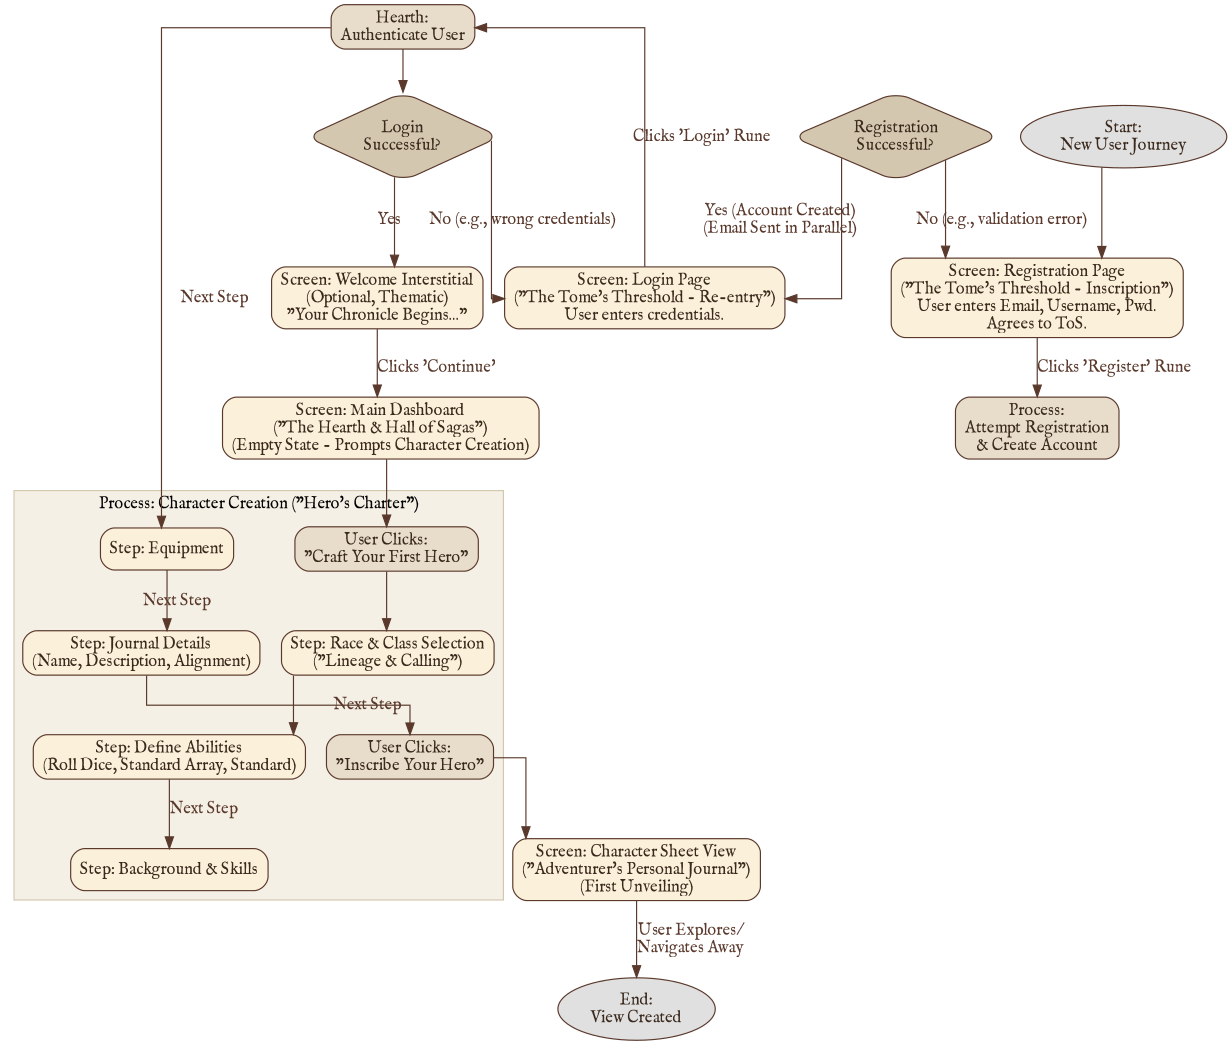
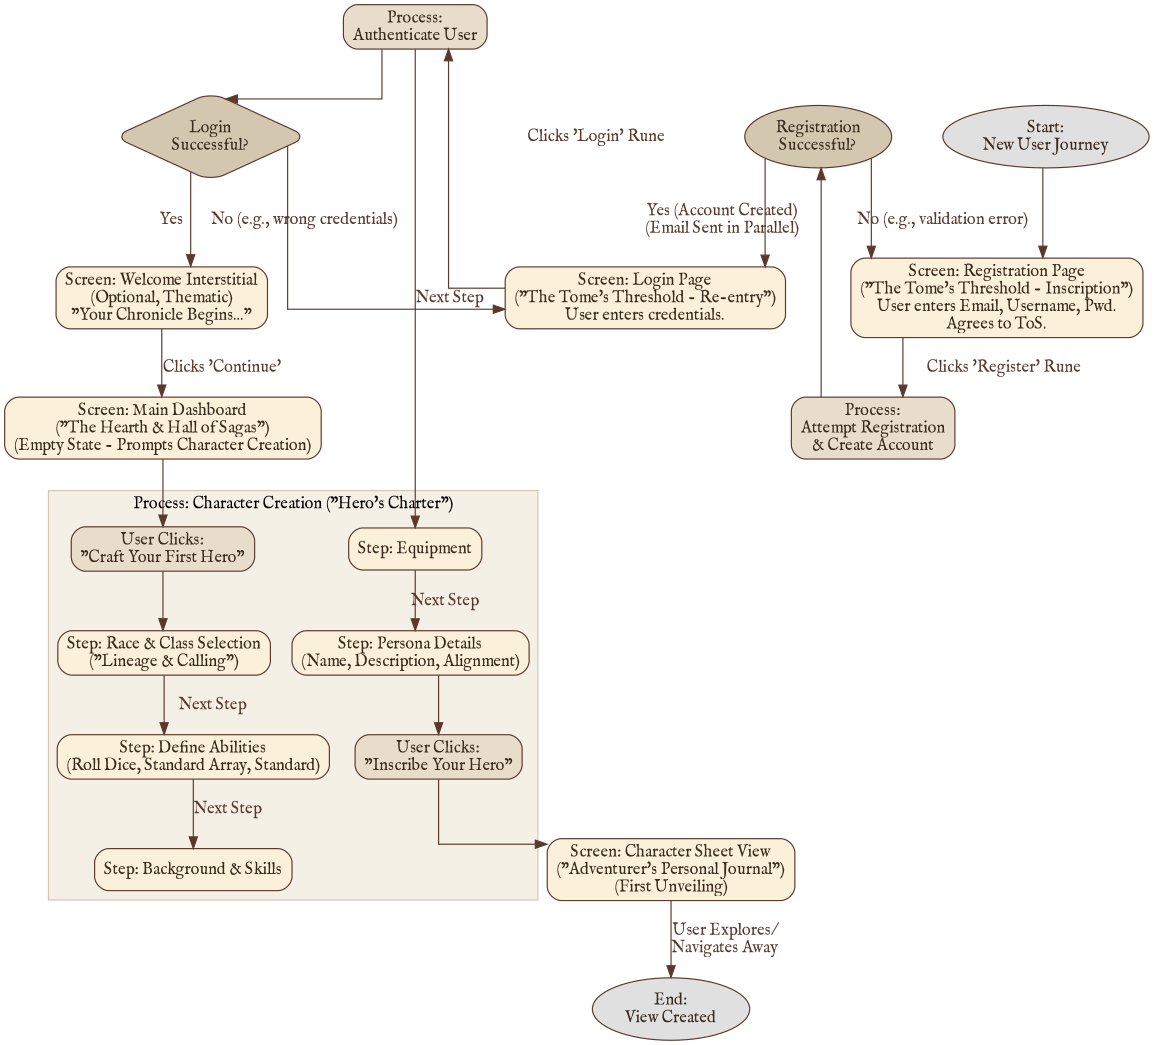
  digraph {
    rankdir=TB
    splines=ortho
    node [color="#5a392c" fillcolor="#FBF0D9" fontcolor="#3a291c" fontname="IM Fell English" shape=box style="rounded,filled"]
    edge [color="#5a392c" fontcolor="#5a392c" fontname="IM Fell English"]
    n1 [fillcolor="#E8DDCB" label="User Clicks:\n\"Craft Your First Hero\"" shape=rectangle]
    n2 [label="Step: Race & Class Selection\n(\"Lineage & Calling\")"]
    n3 [label="Step: Define Abilities\n(Roll Dice, Standard Array, Standard)"]
    n4 [label="Step: Background & Skills"]
    n5 [label="Step: Equipment"]
-   n6 [label="Step: Journal Details\n(Name, Description, Alignment)"]
+   n6 [label="Step: Persona Details\n(Name, Description, Alignment)"]
    n7 [fillcolor="#E8DDCB" label="User Clicks:\n\"Inscribe Your Hero\"" shape=rectangle]
    n8 [label="Screen: Character Sheet View\n(\"Adventurer's Personal Journal\")\n(First Unveiling)"]
    n9 [fillcolor="#E0E0E0" label="Start:\nNew User Journey" shape=ellipse]
    n10 [label="Screen: Registration Page\n(\"The Tome's Threshold - Inscription\")\nUser enters Email, Username, Pwd.\nAgrees to ToS."]
    n11 [fillcolor="#E8DDCB" label="Process:\nAttempt Registration\n& Create Account" shape=rectangle]
-   n12 [fillcolor="#D4C7B0" label="Registration\nSuccessful?" shape=diamond]
+   n12 [fillcolor="#D4C7B0" label="Registration\nSuccessful?" shape=ellipse]
    n13 [label="Screen: Login Page\n(\"The Tome's Threshold - Re-entry\")\nUser enters credentials."]
-   n14 [fillcolor="#E8DDCB" label="Hearth:\nAuthenticate User" shape=rectangle]
+   n14 [fillcolor="#E8DDCB" label="Process:\nAuthenticate User" shape=rectangle]
    n15 [fillcolor="#D4C7B0" label="Login\nSuccessful?" shape=diamond]
    n16 [label="Screen: Welcome Interstitial\n(Optional, Thematic)\n\"Your Chronicle Begins...\""]
    n17 [label="Screen: Main Dashboard\n(\"The Hearth & Hall of Sagas\")\n(Empty State - Prompts Character Creation)"]
    n18 [fillcolor="#E0E0E0" label="End:\nView Created" shape=ellipse]
    subgraph cluster_1 {
      color="#D4C7B0"
      fillcolor="#F5F0E5"
      fontname="IM Fell English"
      label="Process: Character Creation (\"Hero's Charter\")"
      style=filled
      n1
      n2
      n3
      n4
      n5
      n6
      n7
    }
    n1 -> n2
    n2 -> n3 [label="Next Step"]
    n3 -> n4 [label="Next Step"]
    n5 -> n6 [label="Next Step"]
    n6 -> n7
    n7 -> n8
    n8 -> n18 [label="User Explores/\nNavigates Away"]
    n9 -> n10
    n10 -> n11 [label="Clicks 'Register' Rune"]
+   n11 -> n12
    n12 -> n10 [label="No (e.g., validation error)"]
    n12 -> n13 [label="Yes (Account Created)\n(Email Sent in Parallel)"]
    n13 -> n14 [label="Clicks 'Login' Rune"]
    n14 -> n5 [label="Next Step"]
    n14 -> n15
    n15 -> n13 [label="No (e.g., wrong credentials)"]
    n15 -> n16 [label=Yes]
    n16 -> n17 [label="Clicks 'Continue'"]
    n17 -> n1
  }
